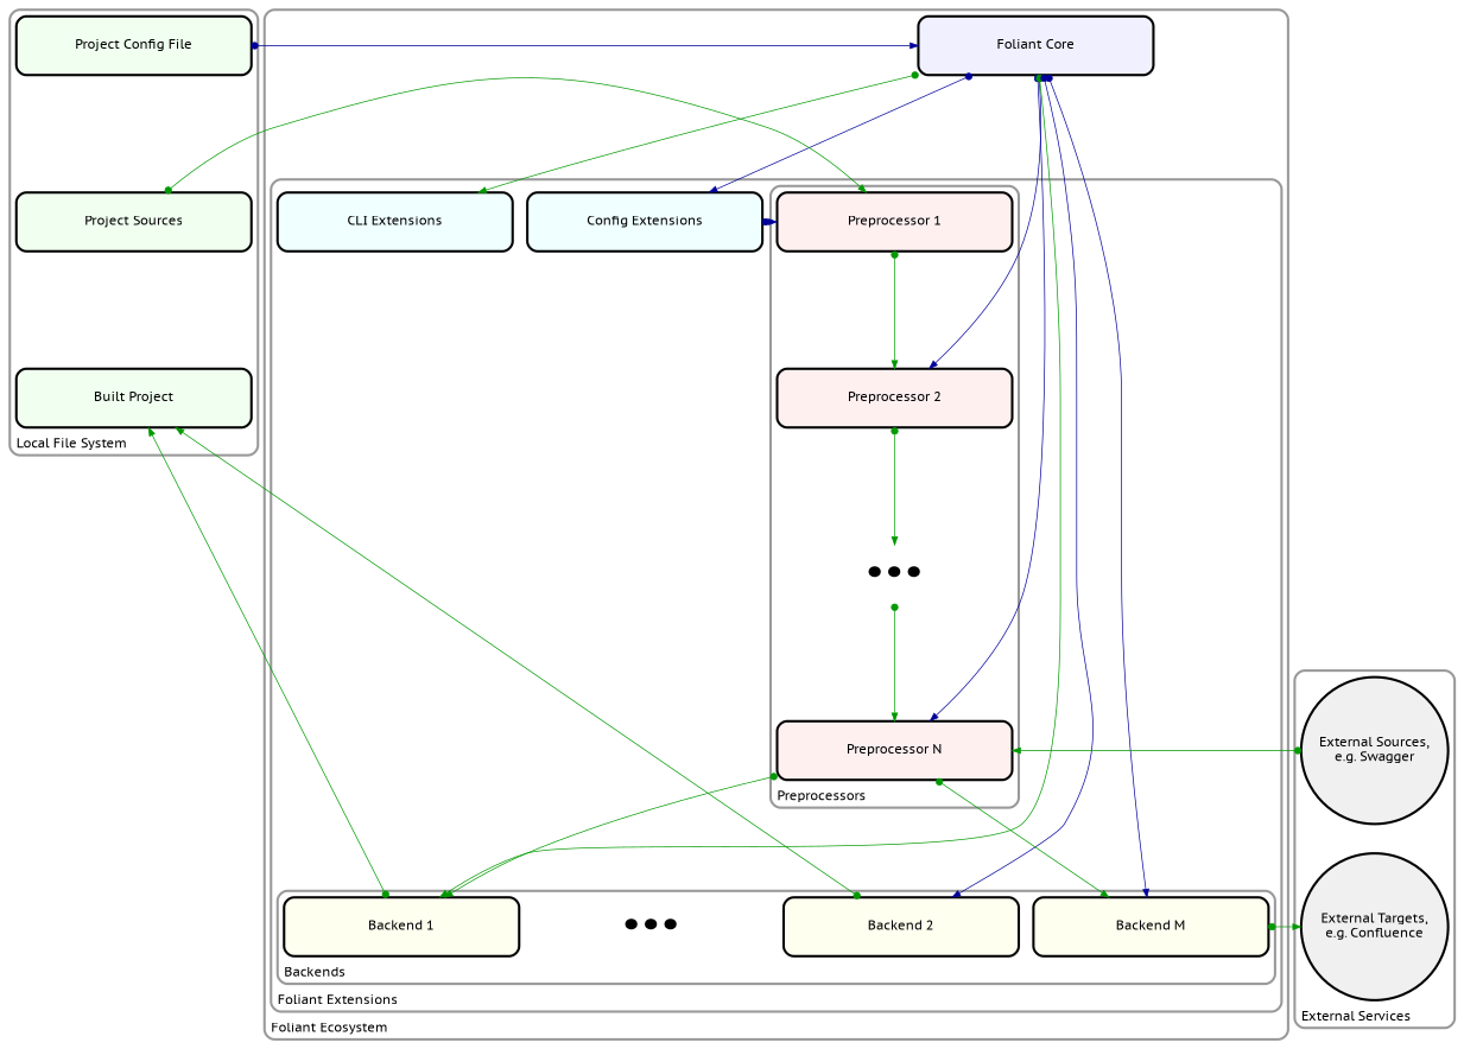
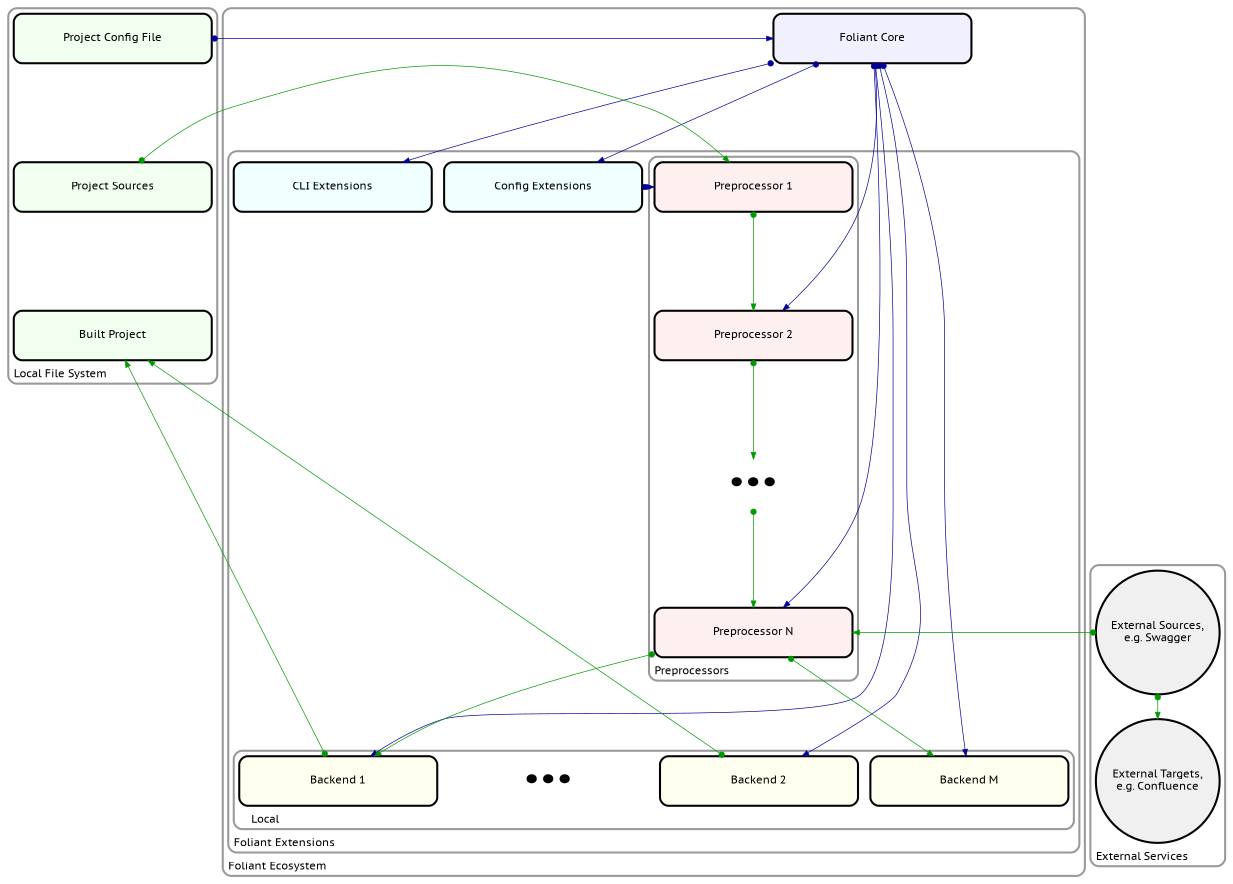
  digraph {
    fontname="PT Sans Caption"
    fontsize=16
    newrank=true
    rankdir=TB
    ranksep=equally
    splines=true
    node [fillcolor="#f0fff0" fixedsize=true fontname="PT Sans Caption" fontsize=16 penwidth=3 shape=box style="filled, rounded"]
    edge [arrowhead=normal arrowtail=dot color="#009900" dir=both]
    n1 [height=1 label="Project Config File" width=4]
    n2 [fillcolor="#f0f0ff" height=1 label="Foliant Core" width=4]
    n3 [height=1 label="Project Sources" width=4]
    n4 [fillcolor="#f0ffff" height=1 label="Config Extensions" width=4]
    n5 [fillcolor="#f0ffff" height=1 label="CLI Extensions" width=4]
    n6 [fillcolor="#fff0f0" height=1 label="Preprocessor 1" width=4]
    n7 [height=1 label="Built Project" width=4]
    n8 [fillcolor="#fff0f0" height=1 label="Preprocessor 2" width=4]
    n9 [fontsize=48 height=1 label="•••" penwidth=0 width=4 fillcolor="" style=""]
    n10 [fillcolor="#fff0f0" height=1 label="Preprocessor N" width=4]
    n11 [fillcolor="#f0f0f0" height=2.5 label="External Sources,\ne.g. Swagger" shape=circle style=filled width=2.5]
    n12 [fillcolor="#fffff0" height=1 label="Backend 1" width=4]
    n13 [fillcolor="#fffff0" height=1 label="Backend 2" width=4]
    n14 [fontsize=48 height=1 label="•••" penwidth=0 width=4 fillcolor="" style=""]
    n15 [fillcolor="#fffff0" height=1 label="Backend M" width=4]
    n16 [fillcolor="#f0f0f0" height=2.5 label="External Targets,\ne.g. Confluence" shape=circle style=filled width=2.5]
    subgraph cluster_1 {
      color="#999999"
      label="Local File System"
      labeljust=l
      labelloc=b
      penwidth=3
      shape=box
      style=rounded
      n1
      n3
      n7
    }
    subgraph sub_2 {
      rank=same
      n1
      n2
    }
    subgraph sub_3 {
      rank=same
      n3
      n4
      n5
      n6
    }
    subgraph sub_4 {
      rank=same
      n7
      n8
    }
    subgraph sub_5 {
      rank=same
      n9
    }
    subgraph sub_6 {
      rank=same
      n10
      n11
    }
    subgraph sub_7 {
      rank=same
      n12
      n13
      n14
      n15
      n16
    }
    subgraph cluster_8 {
      color="#999999"
      label="Foliant Ecosystem"
      labeljust=l
      labelloc=b
      penwidth=3
      shape=box
      style=rounded
      n2
      subgraph cluster_9 {
        color="#999999"
        label="Foliant Extensions"
        labeljust=l
        labelloc=b
        penwidth=3
        shape=box
        style=rounded
        n4
        n5
        subgraph cluster_10 {
          color="#999999"
          label=Preprocessors
          labeljust=l
          labelloc=b
          penwidth=3
          shape=box
          style=rounded
          n6
          n8
          n9
          n10
        }
        subgraph cluster_11 {
          color="#999999"
-         label=Backends
+         label=Local
          labeljust=l
          labelloc=b
          penwidth=3
          shape=box
          style=rounded
          n12
          n13
          n14
          n15
        }
      }
    }
    subgraph cluster_12 {
      color="#999999"
      label="External Services"
      labeljust=l
      labelloc=b
      penwidth=3
      shape=box
      style=rounded
      n11
      n16
    }
    n1 -> n2 [color="#000099"]
    n2 -> n4 [color="#000099"]
-   n2 -> n5
+   n2 -> n5 [color="#000099"]
    n2 -> n8 [color="#000099"]
    n2 -> n10 [color="#000099"]
-   n2 -> n12
+   n2 -> n12 [color="#000099"]
    n2 -> n13 [color="#000099"]
    n2 -> n15 [color="#000099"]
    n3 -> n6
    n4 -> n6 [color="#000099"]
    n6 -> n8
    n8 -> n9
    n9 -> n10
    n10 -> n12
    n10 -> n15
    n11 -> n10
    n12 -> n7
    n13 -> n7
-   n15 -> n16
+   n11 -> n16
  }
